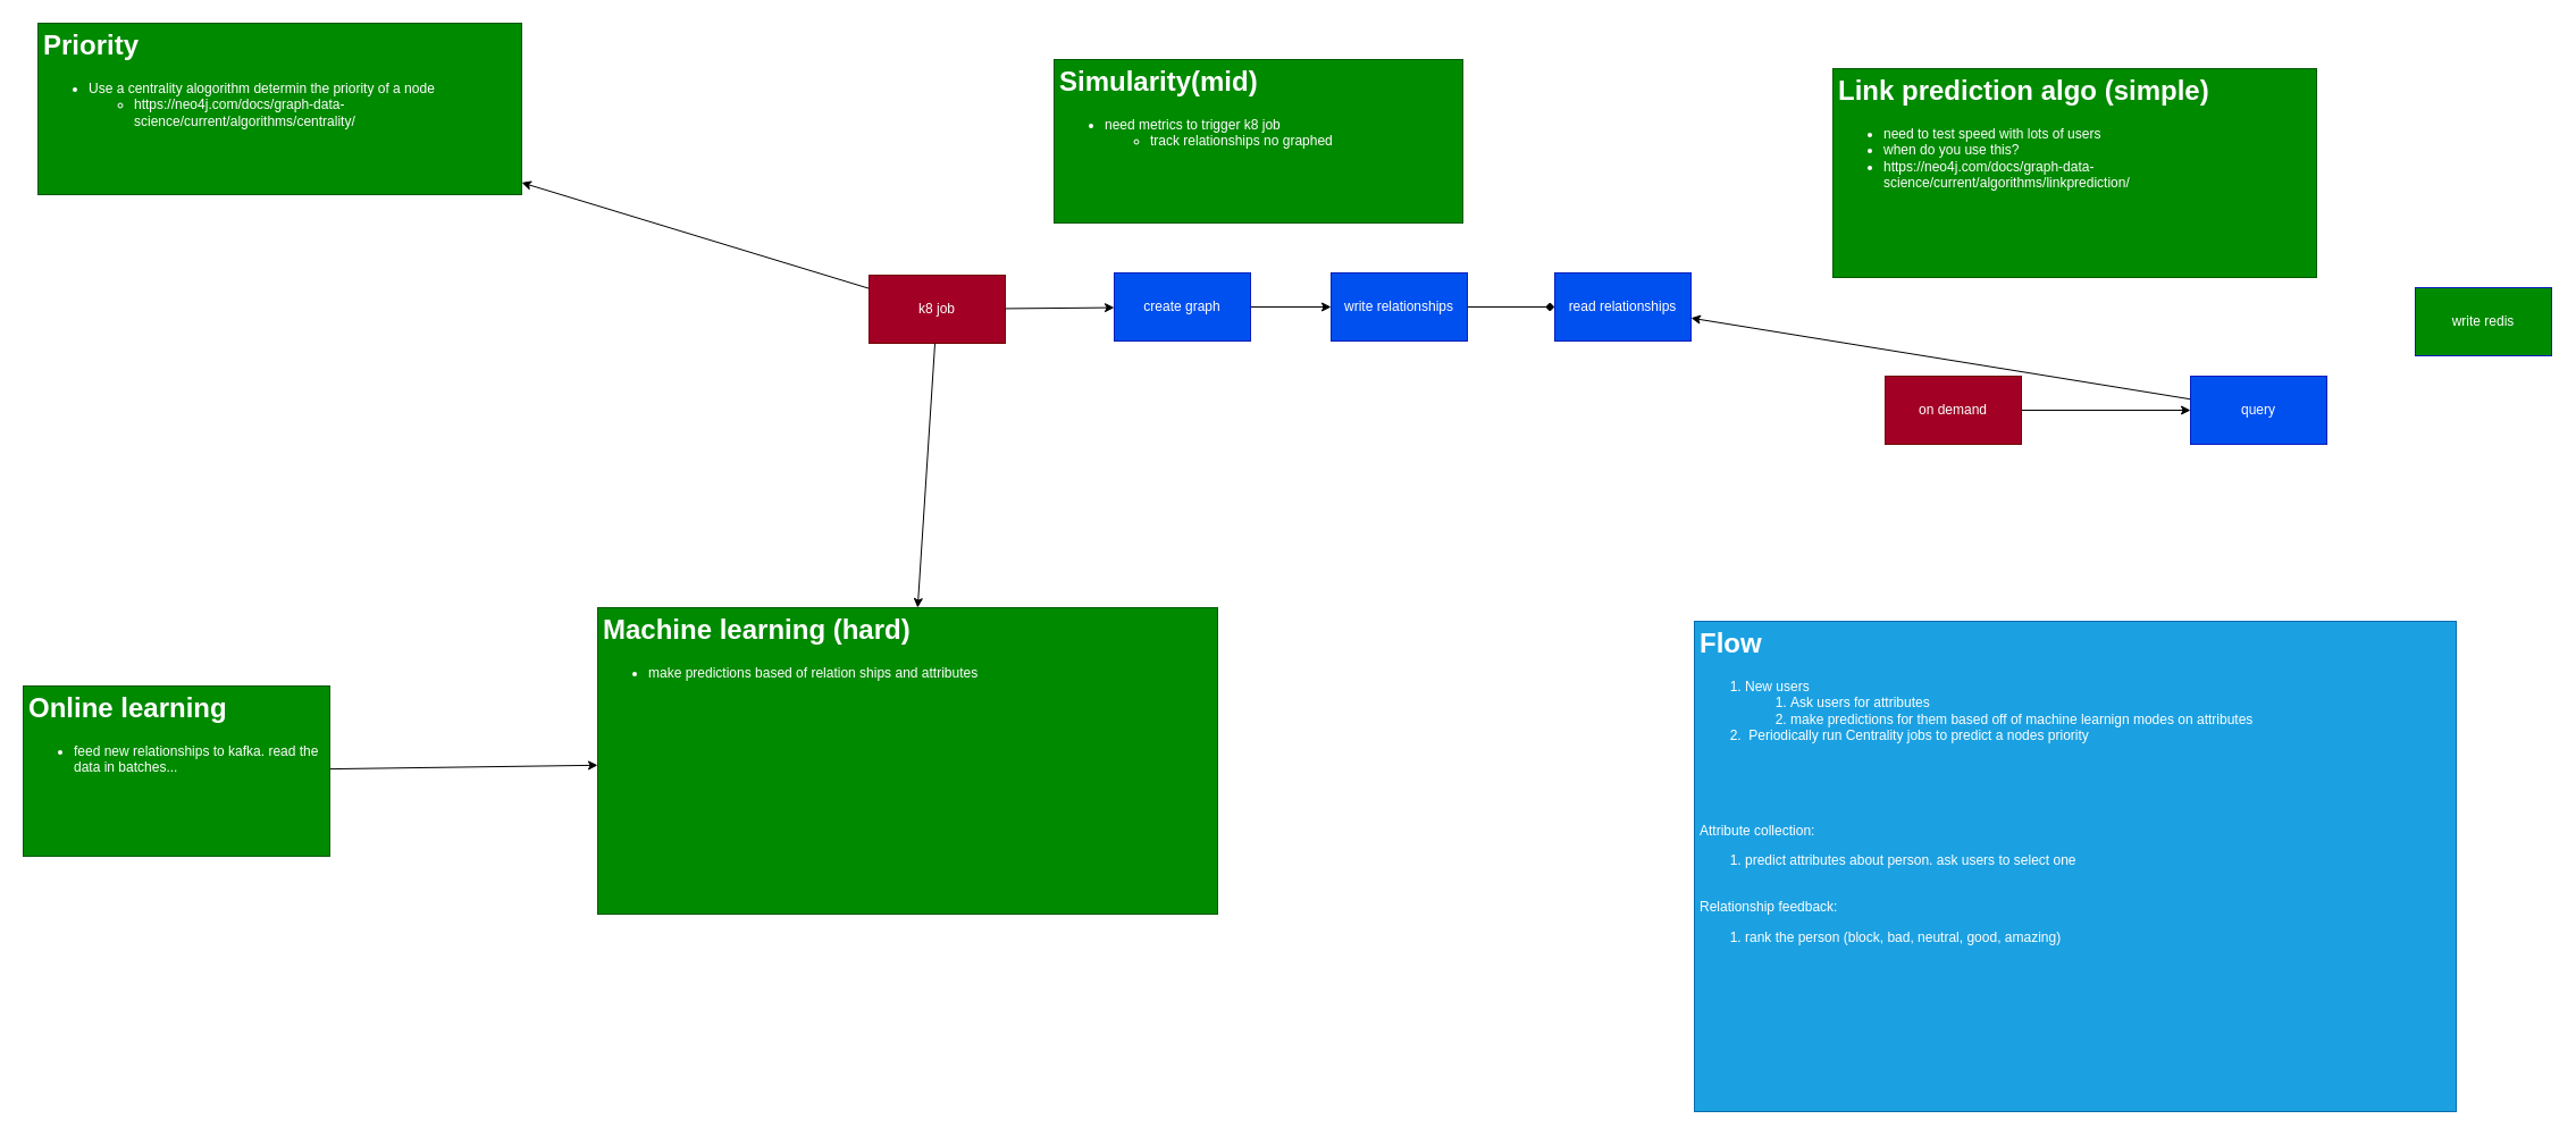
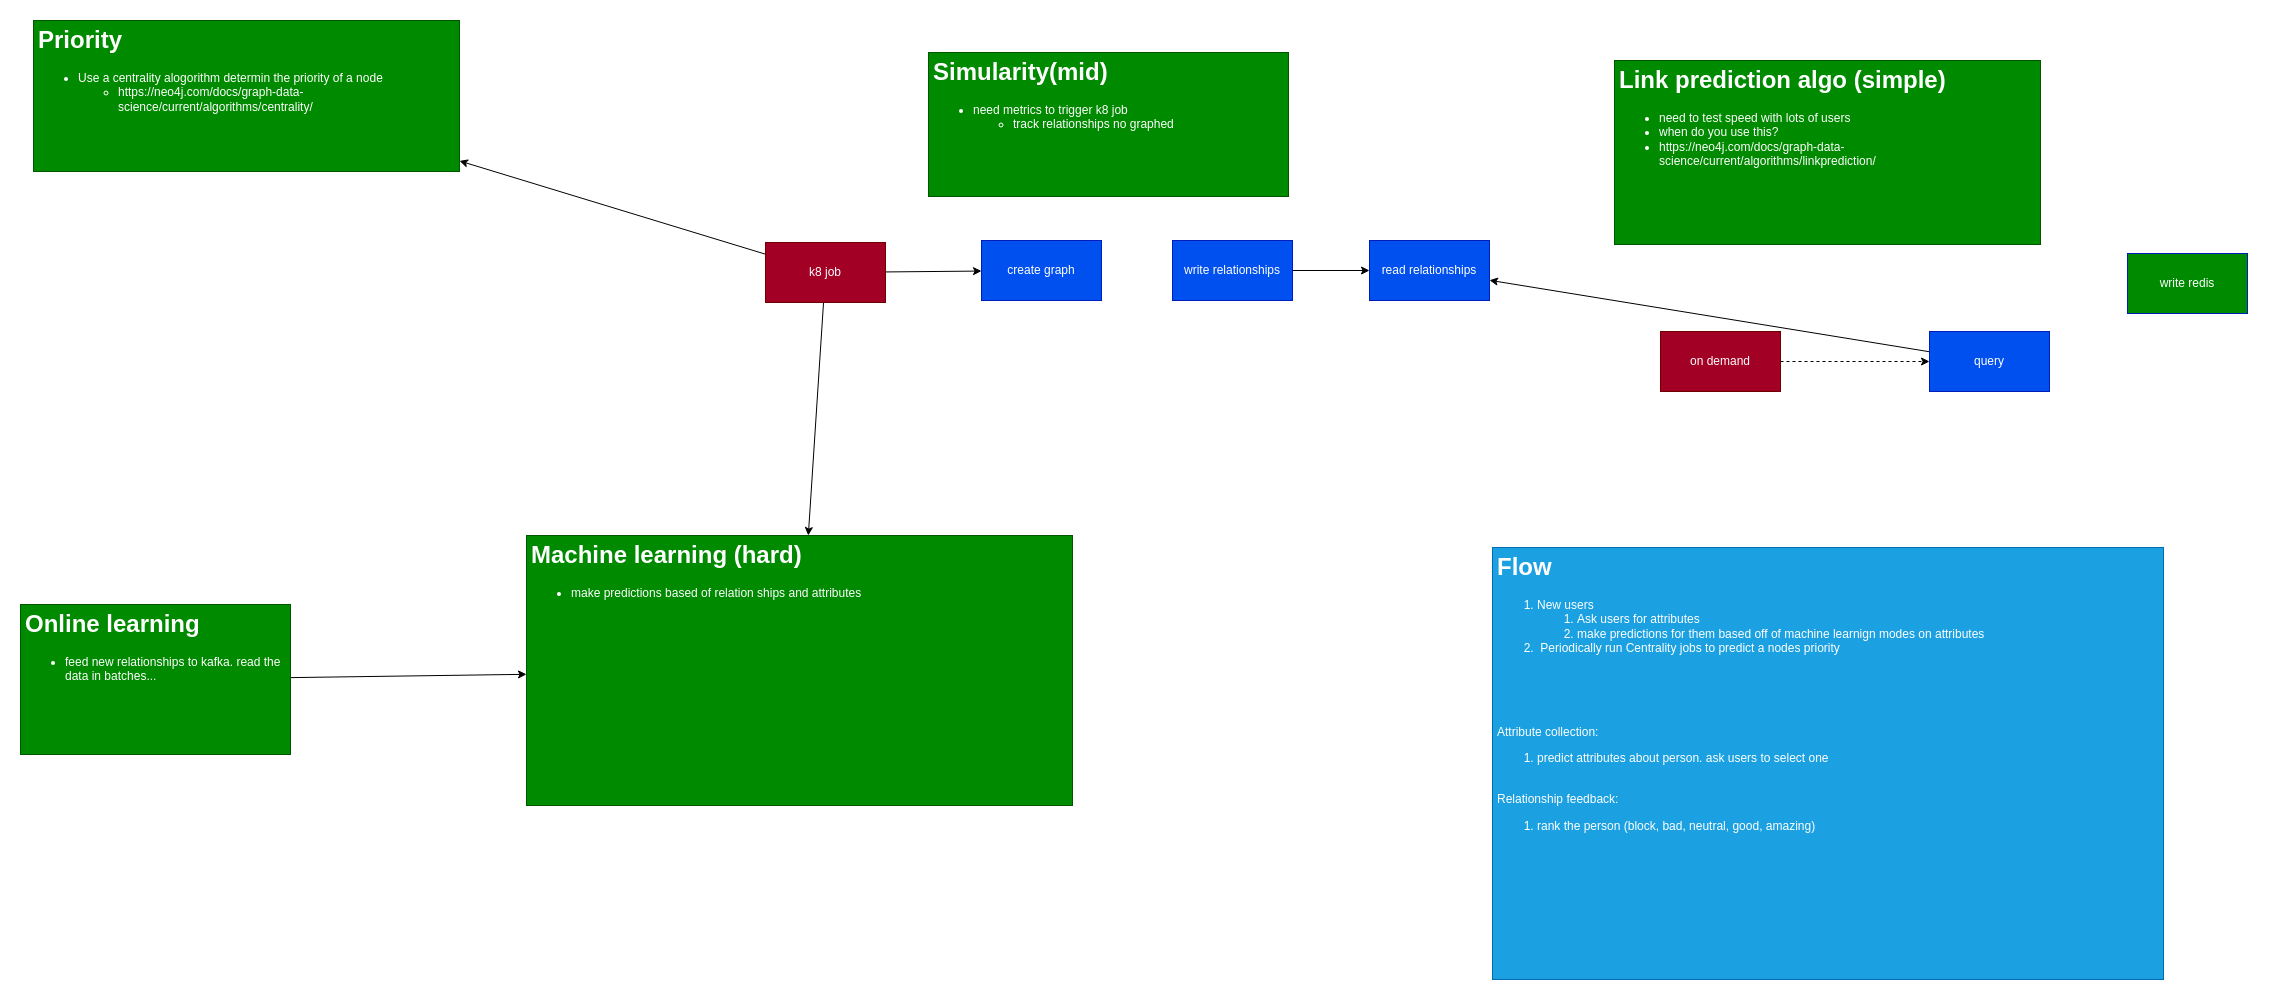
  <mxCell id="0" />
  <mxCell id="1" parent="0" />
- <mxCell id="2" style="edgeStyle=none;html=1;" parent="1" source="3" target="5" edge="1"><mxGeometry relative="1" as="geometry"><mxPoint x="1185.12" y="275.553" as="targetPoint" /></mxGeometry></mxCell>
  <mxCell id="3" value="create graph" style="rounded=0;whiteSpace=wrap;html=1;fillColor=#0050ef;fontColor=#ffffff;strokeColor=#001DBC;" parent="1" vertex="1"><mxGeometry x="981" y="240" width="120" height="60" as="geometry" /></mxCell>
- <mxCell id="4" style="edgeStyle=none;html=1;endArrow=diamond;" parent="1" source="5" target="6" edge="1"><mxGeometry relative="1" as="geometry" /></mxCell>
+ <mxCell id="4" style="edgeStyle=none;html=1;" parent="1" source="5" target="6" edge="1"><mxGeometry relative="1" as="geometry" /></mxCell>
  <mxCell id="5" value="write relationships" style="rounded=0;whiteSpace=wrap;html=1;fillColor=#0050ef;fontColor=#ffffff;strokeColor=#001DBC;" parent="1" vertex="1"><mxGeometry x="1172" y="240" width="120" height="60" as="geometry" /></mxCell>
  <mxCell id="6" value="read relationships" style="rounded=0;whiteSpace=wrap;html=1;fillColor=#0050ef;fontColor=#ffffff;strokeColor=#001DBC;" parent="1" vertex="1"><mxGeometry x="1369" y="240" width="120" height="60" as="geometry" /></mxCell>
  <mxCell id="7" style="edgeStyle=none;html=1;" parent="1" source="8" target="6" edge="1"><mxGeometry relative="1" as="geometry" /></mxCell>
  <mxCell id="8" value="query" style="rounded=0;whiteSpace=wrap;html=1;fillColor=#0050ef;fontColor=#ffffff;strokeColor=#001DBC;" parent="1" vertex="1"><mxGeometry x="1929" y="331" width="120" height="60" as="geometry" /></mxCell>
  <mxCell id="9" value="write redis" style="rounded=0;whiteSpace=wrap;html=1;fillColor=#008a00;fontColor=#ffffff;strokeColor=#001DBC;" parent="1" vertex="1"><mxGeometry x="2127" y="253" width="120" height="60" as="geometry" /></mxCell>
  <mxCell id="10" style="edgeStyle=none;html=1;" edge="1" parent="1" source="13" target="3"><mxGeometry relative="1" as="geometry" /></mxCell>
  <mxCell id="11" style="edgeStyle=none;html=1;" edge="1" parent="1" source="13" target="21"><mxGeometry relative="1" as="geometry" /></mxCell>
  <mxCell id="12" style="edgeStyle=none;html=1;" edge="1" parent="1" source="13" target="20"><mxGeometry relative="1" as="geometry" /></mxCell>
  <mxCell id="13" value="k8 job" style="rounded=0;whiteSpace=wrap;html=1;fillColor=#a20025;fontColor=#ffffff;strokeColor=#6F0000;" vertex="1" parent="1"><mxGeometry x="765" y="242" width="120" height="60" as="geometry" /></mxCell>
- <mxCell id="14" style="edgeStyle=none;html=1;" edge="1" parent="1" source="15" target="8"><mxGeometry relative="1" as="geometry" /></mxCell>
+ <mxCell id="14" style="edgeStyle=none;html=1;dashed=1;" edge="1" parent="1" source="15" target="8"><mxGeometry relative="1" as="geometry" /></mxCell>
  <mxCell id="15" value="on demand" style="rounded=0;whiteSpace=wrap;html=1;fillColor=#a20025;fontColor=#ffffff;strokeColor=#6F0000;" vertex="1" parent="1"><mxGeometry x="1660" y="331" width="120" height="60" as="geometry" /></mxCell>
  <mxCell id="16" value="&lt;h1&gt;Link prediction algo (simple)&lt;/h1&gt;&lt;p&gt;&lt;/p&gt;&lt;ul&gt;&lt;li&gt;need to test speed with lots of users&lt;/li&gt;&lt;li&gt;when do you use this?&lt;/li&gt;&lt;li&gt;https://neo4j.com/docs/graph-data-science/current/algorithms/linkprediction/&lt;br&gt;&lt;/li&gt;&lt;/ul&gt;&lt;p&gt;&lt;/p&gt;" style="text;html=1;strokeColor=#005700;fillColor=#008a00;spacing=5;spacingTop=-20;whiteSpace=wrap;overflow=hidden;rounded=0;fontColor=#ffffff;" vertex="1" parent="1"><mxGeometry x="1614" y="60" width="426" height="184" as="geometry" /></mxCell>
  <mxCell id="17" value="&lt;h1&gt;Simularity(mid)&lt;/h1&gt;&lt;p&gt;&lt;/p&gt;&lt;ul&gt;&lt;li&gt;need metrics to trigger k8 job&lt;/li&gt;&lt;ul&gt;&lt;li&gt;track relationships no graphed&lt;/li&gt;&lt;/ul&gt;&lt;/ul&gt;&lt;p&gt;&lt;/p&gt;" style="text;html=1;strokeColor=#005700;fillColor=#008a00;spacing=5;spacingTop=-20;whiteSpace=wrap;overflow=hidden;rounded=0;fontColor=#ffffff;" vertex="1" parent="1"><mxGeometry x="928" y="52" width="360" height="144" as="geometry" /></mxCell>
  <mxCell id="18" style="edgeStyle=none;html=1;" edge="1" parent="1" source="19" target="20"><mxGeometry relative="1" as="geometry" /></mxCell>
  <mxCell id="19" value="&lt;h1&gt;Online learning&lt;/h1&gt;&lt;p&gt;&lt;/p&gt;&lt;ul&gt;&lt;li&gt;feed new relationships to kafka. read the data in batches...&lt;/li&gt;&lt;/ul&gt;&lt;p&gt;&lt;/p&gt;" style="text;html=1;strokeColor=#005700;fillColor=#008a00;spacing=5;spacingTop=-20;whiteSpace=wrap;overflow=hidden;rounded=0;fontColor=#ffffff;" vertex="1" parent="1"><mxGeometry x="20" y="604" width="270" height="150" as="geometry" /></mxCell>
  <mxCell id="20" value="&lt;h1&gt;Machine learning (hard)&lt;/h1&gt;&lt;p&gt;&lt;/p&gt;&lt;ul&gt;&lt;li&gt;make predictions based of relation ships and attributes&lt;/li&gt;&lt;/ul&gt;&lt;p&gt;&lt;/p&gt;" style="text;html=1;strokeColor=#005700;fillColor=#008a00;spacing=5;spacingTop=-20;whiteSpace=wrap;overflow=hidden;rounded=0;fontColor=#ffffff;" vertex="1" parent="1"><mxGeometry x="526" y="535" width="546" height="270" as="geometry" /></mxCell>
  <mxCell id="21" value="&lt;h1&gt;Priority&lt;/h1&gt;&lt;p&gt;&lt;/p&gt;&lt;ul&gt;&lt;li&gt;Use a centrality alogorithm determin the priority of a node&lt;/li&gt;&lt;ul&gt;&lt;li&gt;https://neo4j.com/docs/graph-data-science/current/algorithms/centrality/&lt;br&gt;&lt;/li&gt;&lt;/ul&gt;&lt;/ul&gt;&lt;p&gt;&lt;/p&gt;" style="text;html=1;strokeColor=#005700;fillColor=#008a00;spacing=5;spacingTop=-20;whiteSpace=wrap;overflow=hidden;rounded=0;fontColor=#ffffff;" vertex="1" parent="1"><mxGeometry x="33" y="20" width="426" height="151" as="geometry" /></mxCell>
  <mxCell id="22" value="&lt;h1&gt;Flow&lt;/h1&gt;&lt;p&gt;&lt;/p&gt;&lt;ol&gt;&lt;li&gt;New users&lt;/li&gt;&lt;ol&gt;&lt;li&gt;Ask users for attributes&lt;/li&gt;&lt;li&gt;make predictions for them based off of machine learnign modes on attributes&lt;/li&gt;&lt;/ol&gt;&lt;li&gt;&lt;span style=&quot;background-color: initial;&quot;&gt;&amp;nbsp;Periodically run Centrality jobs to predict a nodes priority&lt;/span&gt;&lt;/li&gt;&lt;/ol&gt;&lt;div&gt;&lt;br&gt;&lt;/div&gt;&lt;div&gt;&lt;br&gt;&lt;/div&gt;&lt;div&gt;&lt;br&gt;&lt;/div&gt;&lt;div&gt;&lt;br&gt;&lt;/div&gt;&lt;div&gt;Attribute collection:&lt;/div&gt;&lt;ol&gt;&lt;li&gt;&lt;span style=&quot;background-color: initial;&quot;&gt;predict attributes about person. ask users to select one&lt;/span&gt;&lt;/li&gt;&lt;/ol&gt;&lt;span style=&quot;background-color: initial;&quot;&gt;&lt;br&gt;Relationship feedback:&lt;br&gt;&lt;ol&gt;&lt;li&gt;&lt;span style=&quot;background-color: initial;&quot;&gt;rank the person (block, bad, neutral, good, amazing)&lt;/span&gt;&lt;/li&gt;&lt;/ol&gt;&lt;/span&gt;&lt;div&gt;&lt;/div&gt;&lt;p&gt;&lt;/p&gt;" style="text;html=1;strokeColor=#006EAF;fillColor=#1ba1e2;spacing=5;spacingTop=-20;whiteSpace=wrap;overflow=hidden;rounded=0;fontColor=#ffffff;" vertex="1" parent="1"><mxGeometry x="1492" y="547" width="671" height="432" as="geometry" /></mxCell>
